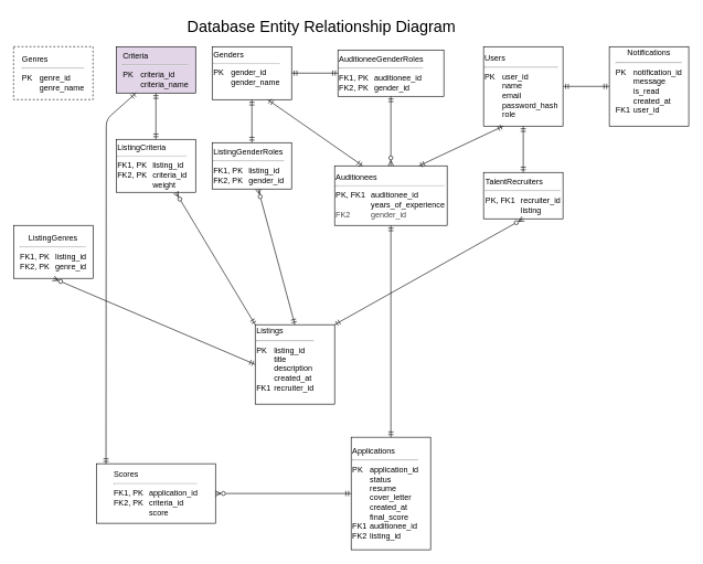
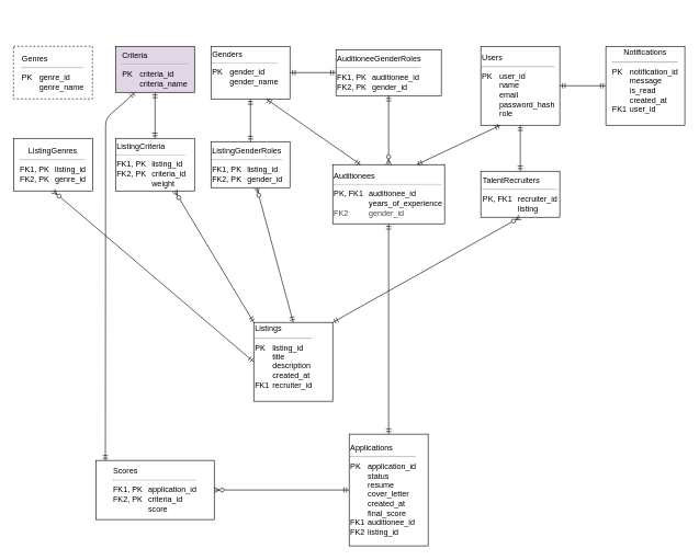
  <mxCell id="0" />
  <mxCell id="1" parent="0" />
- <mxCell id="2" value="&lt;font style=&quot;font-size: 24px;&quot;&gt;Database Entity Relationship Diagram&lt;/font&gt;" style="text;html=1;align=center;verticalAlign=middle;resizable=0;points=[];autosize=1;strokeColor=none;fillColor=none;" vertex="1" parent="1"><mxGeometry x="270" y="20" width="430" height="40" as="geometry" /></mxCell>
  <mxCell id="3" value="Genders&lt;div&gt;&lt;hr&gt;PK&lt;span style=&quot;white-space: pre;&quot;&gt;&#09;&lt;/span&gt;gender_id&lt;/div&gt;&lt;div&gt;&lt;span style=&quot;white-space: pre;&quot;&gt;&#09;&lt;/span&gt;gender_name&lt;/div&gt;&lt;div&gt;&lt;br&gt;&lt;/div&gt;" style="whiteSpace=wrap;html=1;align=left;" vertex="1" parent="1"><mxGeometry x="320" y="70" width="120" height="80" as="geometry" /></mxCell>
  <mxCell id="4" value="&lt;div style=&quot;text-align: left;&quot;&gt;&lt;span style=&quot;background-color: transparent;&quot;&gt;Genres&lt;/span&gt;&lt;/div&gt;&lt;div&gt;&lt;hr style=&quot;text-align: left;&quot;&gt;&lt;div style=&quot;text-align: left;&quot;&gt;&lt;span style=&quot;background-color: transparent;&quot;&gt;PK&lt;/span&gt;&lt;span style=&quot;background-color: transparent; white-space: pre;&quot;&gt;&#09;&lt;/span&gt;&lt;span style=&quot;background-color: transparent;&quot;&gt;genre_id&lt;/span&gt;&lt;/div&gt;&lt;/div&gt;&lt;div style=&quot;text-align: left;&quot;&gt;&lt;span style=&quot;white-space: pre;&quot;&gt;&#09;&lt;/span&gt;genre_name&lt;br&gt;&lt;/div&gt;" style="whiteSpace=wrap;html=1;dashed=1;" vertex="1" parent="1"><mxGeometry x="20" y="70" width="120" height="80" as="geometry" /></mxCell>
  <mxCell id="5" value="Users&lt;div&gt;&lt;hr&gt;PK&lt;span style=&quot;white-space: pre;&quot;&gt;&#09;&lt;/span&gt;user_id&lt;/div&gt;&lt;div&gt;&lt;span style=&quot;white-space: pre;&quot;&gt;&#09;&lt;/span&gt;name&lt;br&gt;&lt;/div&gt;&lt;div&gt;&lt;span style=&quot;white-space: pre;&quot;&gt;&#09;&lt;/span&gt;email&lt;br&gt;&lt;/div&gt;&lt;div&gt;&lt;span style=&quot;white-space: pre;&quot;&gt;&#09;&lt;/span&gt;password_hash&lt;br&gt;&lt;/div&gt;&lt;div&gt;&lt;span style=&quot;white-space: pre;&quot;&gt;&#09;&lt;/span&gt;role&lt;br&gt;&lt;/div&gt;" style="whiteSpace=wrap;html=1;align=left;" vertex="1" parent="1"><mxGeometry x="730" y="70" width="120" height="120" as="geometry" /></mxCell>
  <mxCell id="6" value="Auditionees&lt;div&gt;&lt;hr&gt;PK, FK1&lt;span style=&quot;white-space: pre;&quot;&gt;&#09;&lt;/span&gt;auditionee_id&lt;/div&gt;&lt;div&gt;&lt;span style=&quot;white-space: pre;&quot;&gt;&lt;span style=&quot;white-space: pre;&quot;&gt;&#09;&lt;/span&gt;&#09;&lt;/span&gt;years_of_experience&lt;br&gt;&lt;/div&gt;&lt;div&gt;&lt;font color=&quot;#484848&quot;&gt;FK2&lt;span style=&quot;white-space: pre;&quot;&gt;&#09;&lt;/span&gt;&lt;span style=&quot;white-space: pre;&quot;&gt;&#09;&lt;/span&gt;gender_id&lt;/font&gt;&lt;/div&gt;" style="whiteSpace=wrap;html=1;align=left;" vertex="1" parent="1"><mxGeometry x="505" y="250" width="170" height="90" as="geometry" /></mxCell>
  <mxCell id="7" value="&lt;div style=&quot;text-align: left;&quot;&gt;&lt;span style=&quot;background-color: transparent;&quot;&gt;TalentRecruiters&lt;/span&gt;&lt;/div&gt;&lt;div&gt;&lt;hr style=&quot;text-align: left;&quot;&gt;&lt;div style=&quot;text-align: left;&quot;&gt;&lt;span style=&quot;background-color: transparent;&quot;&gt;PK, FK1&lt;/span&gt;&lt;span style=&quot;background-color: transparent; white-space: pre;&quot;&gt;&#09;&lt;/span&gt;&lt;span style=&quot;background-color: transparent;&quot;&gt;recruiter_id&lt;/span&gt;&lt;/div&gt;&lt;/div&gt;&lt;div style=&quot;text-align: left;&quot;&gt;&lt;span style=&quot;white-space: pre;&quot;&gt;&#09;&lt;/span&gt;&lt;span style=&quot;white-space: pre;&quot;&gt;&#09;&lt;/span&gt;listing&lt;br&gt;&lt;/div&gt;" style="whiteSpace=wrap;html=1;" vertex="1" parent="1"><mxGeometry x="730" y="260" width="120" height="70" as="geometry" /></mxCell>
  <mxCell id="8" value="Listings&lt;div&gt;&lt;hr&gt;PK&lt;span style=&quot;white-space: pre;&quot;&gt;&#09;&lt;/span&gt;listing_id&lt;/div&gt;&lt;div&gt;&lt;span style=&quot;white-space: pre;&quot;&gt;&#09;&lt;/span&gt;title&lt;br&gt;&lt;/div&gt;&lt;div&gt;&lt;span style=&quot;white-space: pre;&quot;&gt;&#09;&lt;/span&gt;description&lt;br&gt;&lt;/div&gt;&lt;div&gt;&lt;span style=&quot;white-space: pre;&quot;&gt;&#09;&lt;/span&gt;created_at&lt;br&gt;&lt;/div&gt;&lt;div&gt;FK1&lt;span style=&quot;white-space: pre;&quot;&gt;&#09;&lt;/span&gt;recruiter_id&lt;/div&gt;&lt;div&gt;&lt;br&gt;&lt;/div&gt;" style="whiteSpace=wrap;html=1;align=left;" vertex="1" parent="1"><mxGeometry x="385" y="490" width="120" height="120" as="geometry" /></mxCell>
  <mxCell id="9" value="AuditioneeGenderRoles&lt;div&gt;&lt;hr&gt;FK1, PK&lt;span style=&quot;white-space: pre;&quot;&gt;&#09;&lt;/span&gt;auditionee_id&lt;/div&gt;&lt;div&gt;FK2, PK&lt;span style=&quot;white-space: pre;&quot;&gt;&#09;&lt;/span&gt;gender_id&lt;/div&gt;" style="whiteSpace=wrap;html=1;align=left;" vertex="1" parent="1"><mxGeometry x="510" y="75" width="160" height="70" as="geometry" /></mxCell>
  <mxCell id="10" style="edgeStyle=none;html=1;entryX=0.5;entryY=0;entryDx=0;entryDy=0;startArrow=ERzeroToMany;startFill=0;endArrow=ERmandOne;endFill=0;" edge="1" parent="1" source="11" target="8"><mxGeometry relative="1" as="geometry" /></mxCell>
  <mxCell id="11" value="ListingGenderRoles&lt;div&gt;&lt;hr&gt;FK1, PK&lt;span style=&quot;white-space: pre;&quot;&gt;&#09;&lt;/span&gt;listing_id&lt;/div&gt;&lt;div&gt;FK2, PK&lt;span style=&quot;white-space: pre;&quot;&gt;&#09;&lt;/span&gt;gender_id&lt;/div&gt;" style="whiteSpace=wrap;html=1;align=left;" vertex="1" parent="1"><mxGeometry x="320" y="215" width="120" height="70" as="geometry" /></mxCell>
- <mxCell id="12" value="ListingGenres&lt;div&gt;&lt;hr&gt;FK1, PK&lt;span style=&quot;white-space: pre;&quot;&gt;&#09;&lt;/span&gt;listing_id&lt;/div&gt;&lt;div&gt;FK2, PK&lt;span style=&quot;white-space: pre;&quot;&gt;&#09;&lt;/span&gt;genre_id&lt;/div&gt;" style="whiteSpace=wrap;html=1;" vertex="1" parent="1"><mxGeometry x="20" y="340" width="120" height="80" as="geometry" /></mxCell>
+ <mxCell id="12" value="ListingGenres&lt;div&gt;&lt;hr&gt;FK1, PK&lt;span style=&quot;white-space: pre;&quot;&gt;&#09;&lt;/span&gt;listing_id&lt;/div&gt;&lt;div&gt;FK2, PK&lt;span style=&quot;white-space: pre;&quot;&gt;&#09;&lt;/span&gt;genre_id&lt;/div&gt;" style="whiteSpace=wrap;html=1;" vertex="1" parent="1"><mxGeometry x="20" y="210" width="120" height="80" as="geometry" /></mxCell>
  <mxCell id="13" value="&lt;div style=&quot;text-align: left;&quot;&gt;&lt;span style=&quot;background-color: transparent;&quot;&gt;Criteria&lt;/span&gt;&lt;/div&gt;&lt;div&gt;&lt;hr style=&quot;text-align: left;&quot;&gt;&lt;div style=&quot;text-align: left;&quot;&gt;&lt;span style=&quot;background-color: transparent;&quot;&gt;PK&lt;/span&gt;&lt;span style=&quot;background-color: transparent; white-space: pre;&quot;&gt;&#09;&lt;/span&gt;&lt;span style=&quot;background-color: transparent;&quot;&gt;criteria_id&lt;/span&gt;&lt;/div&gt;&lt;/div&gt;&lt;div style=&quot;text-align: left;&quot;&gt;&lt;span style=&quot;white-space: pre;&quot;&gt;&#09;&lt;/span&gt;criteria_name&lt;br&gt;&lt;/div&gt;" style="whiteSpace=wrap;html=1;fillColor=#e1d5e7;" vertex="1" parent="1"><mxGeometry x="175" y="70" width="120" height="70" as="geometry" /></mxCell>
  <mxCell id="14" value="ListingCriteria&lt;div&gt;&lt;hr&gt;FK1, PK&lt;span style=&quot;white-space: pre;&quot;&gt;&#09;&lt;/span&gt;listing_id&lt;/div&gt;&lt;div&gt;FK2, PK&lt;span style=&quot;white-space: pre;&quot;&gt;&#09;&lt;/span&gt;criteria_id&lt;/div&gt;&lt;div&gt;&lt;span style=&quot;white-space: pre;&quot;&gt;&#09;&lt;/span&gt;&lt;span style=&quot;white-space: pre;&quot;&gt;&#09;&lt;/span&gt;weight&lt;br&gt;&lt;/div&gt;" style="whiteSpace=wrap;html=1;align=left;" vertex="1" parent="1"><mxGeometry x="175" y="210" width="120" height="80" as="geometry" /></mxCell>
  <mxCell id="15" value="Applications&lt;div&gt;&lt;hr&gt;PK&lt;span style=&quot;white-space: pre;&quot;&gt;&#09;&lt;/span&gt;application_id&lt;/div&gt;&lt;div&gt;&lt;span style=&quot;white-space: pre;&quot;&gt;&#09;&lt;/span&gt;status&lt;br&gt;&lt;/div&gt;&lt;div&gt;&lt;span style=&quot;white-space: pre;&quot;&gt;&#09;&lt;/span&gt;resume&lt;br&gt;&lt;/div&gt;&lt;div&gt;&lt;span style=&quot;white-space: pre;&quot;&gt;&#09;&lt;/span&gt;cover_letter&lt;br&gt;&lt;/div&gt;&lt;div&gt;&lt;span style=&quot;white-space: pre;&quot;&gt;&#09;&lt;/span&gt;created_at&lt;br&gt;&lt;/div&gt;&lt;div&gt;&lt;span style=&quot;white-space: pre;&quot;&gt;&#09;&lt;/span&gt;final_score&lt;br&gt;&lt;/div&gt;&lt;div&gt;FK1&lt;span style=&quot;white-space: pre;&quot;&gt;&#09;&lt;/span&gt;auditionee_id&lt;/div&gt;&lt;div&gt;FK2&lt;span style=&quot;white-space: pre;&quot;&gt;&#09;&lt;/span&gt;listing_id&lt;/div&gt;" style="whiteSpace=wrap;html=1;align=left;" vertex="1" parent="1"><mxGeometry x="530" y="660" width="120" height="170" as="geometry" /></mxCell>
  <mxCell id="16" value="&lt;div style=&quot;text-align: left;&quot;&gt;&lt;span style=&quot;background-color: transparent;&quot;&gt;Scores&lt;/span&gt;&lt;/div&gt;&lt;div&gt;&lt;hr style=&quot;text-align: left;&quot;&gt;&lt;div style=&quot;text-align: left;&quot;&gt;&lt;span style=&quot;background-color: transparent;&quot;&gt;FK1, PK&lt;/span&gt;&lt;span style=&quot;background-color: transparent; white-space: pre;&quot;&gt;&#09;&lt;/span&gt;&lt;span style=&quot;background-color: transparent;&quot;&gt;application_id&lt;/span&gt;&lt;/div&gt;&lt;/div&gt;&lt;div style=&quot;text-align: left;&quot;&gt;FK2, PK&lt;span style=&quot;white-space: pre;&quot;&gt;&#09;&lt;/span&gt;criteria_id&lt;/div&gt;&lt;div style=&quot;text-align: left;&quot;&gt;&lt;span style=&quot;white-space: pre;&quot;&gt;&#09;&lt;/span&gt;&lt;span style=&quot;white-space: pre;&quot;&gt;&#09;&lt;/span&gt;score&lt;br&gt;&lt;/div&gt;" style="whiteSpace=wrap;html=1;" vertex="1" parent="1"><mxGeometry x="145" y="700" width="180" height="90" as="geometry" /></mxCell>
  <mxCell id="17" value="Notifications&lt;div&gt;&lt;hr&gt;PK&lt;span style=&quot;white-space: pre;&quot;&gt;&#09;&lt;/span&gt;notification_id&lt;/div&gt;&lt;div style=&quot;text-align: left;&quot;&gt;&lt;span style=&quot;white-space: pre;&quot;&gt;&#09;&lt;/span&gt;message&lt;br&gt;&lt;/div&gt;&lt;div style=&quot;text-align: left;&quot;&gt;&lt;span style=&quot;white-space: pre;&quot;&gt;&#09;&lt;/span&gt;is_read&lt;br&gt;&lt;/div&gt;&lt;div style=&quot;text-align: left;&quot;&gt;&lt;span style=&quot;white-space: pre;&quot;&gt;&#09;&lt;/span&gt;created_at&lt;br&gt;&lt;/div&gt;&lt;div style=&quot;text-align: left;&quot;&gt;FK1&lt;span style=&quot;white-space: pre;&quot;&gt;&#09;&lt;/span&gt;user_id&lt;/div&gt;&lt;div style=&quot;text-align: left;&quot;&gt;&lt;br&gt;&lt;/div&gt;" style="whiteSpace=wrap;html=1;" vertex="1" parent="1"><mxGeometry x="920" y="70" width="120" height="120" as="geometry" /></mxCell>
  <mxCell id="18" style="edgeStyle=none;html=1;entryX=0;entryY=0;entryDx=0;entryDy=0;startArrow=ERzeroToMany;startFill=0;endArrow=ERmandOne;endFill=0;exitX=0.75;exitY=1;exitDx=0;exitDy=0;" edge="1" parent="1" source="14" target="8"><mxGeometry relative="1" as="geometry"><mxPoint x="412" y="290" as="sourcePoint" /><mxPoint x="455" y="500" as="targetPoint" /></mxGeometry></mxCell>
  <mxCell id="19" style="edgeStyle=none;html=1;entryX=0;entryY=0.5;entryDx=0;entryDy=0;startArrow=ERzeroToMany;startFill=0;endArrow=ERmandOne;endFill=0;exitX=0.5;exitY=1;exitDx=0;exitDy=0;" edge="1" parent="1" source="12" target="8"><mxGeometry relative="1" as="geometry"><mxPoint x="422" y="300" as="sourcePoint" /><mxPoint x="465" y="510" as="targetPoint" /></mxGeometry></mxCell>
  <mxCell id="20" style="edgeStyle=none;html=1;entryX=1;entryY=0;entryDx=0;entryDy=0;startArrow=ERzeroToMany;startFill=0;endArrow=ERmandOne;endFill=0;exitX=0.5;exitY=1;exitDx=0;exitDy=0;" edge="1" parent="1" source="7" target="8"><mxGeometry relative="1" as="geometry"><mxPoint x="432" y="310" as="sourcePoint" /><mxPoint x="475" y="520" as="targetPoint" /></mxGeometry></mxCell>
  <mxCell id="21" style="edgeStyle=none;html=1;entryX=0.5;entryY=0;entryDx=0;entryDy=0;startArrow=ERmandOne;startFill=0;endArrow=ERmandOne;endFill=0;exitX=0.5;exitY=1;exitDx=0;exitDy=0;" edge="1" parent="1" source="13" target="14"><mxGeometry relative="1" as="geometry"><mxPoint x="262" y="160" as="sourcePoint" /><mxPoint x="305" y="370" as="targetPoint" /></mxGeometry></mxCell>
  <mxCell id="22" style="edgeStyle=none;html=1;entryX=0.5;entryY=0;entryDx=0;entryDy=0;startArrow=ERmandOne;startFill=0;endArrow=ERmandOne;endFill=0;exitX=0.5;exitY=1;exitDx=0;exitDy=0;" edge="1" parent="1" source="3" target="11"><mxGeometry relative="1" as="geometry"><mxPoint x="330" y="135" as="sourcePoint" /><mxPoint x="330" y="205" as="targetPoint" /></mxGeometry></mxCell>
  <mxCell id="23" style="edgeStyle=none;html=1;entryX=1;entryY=0.5;entryDx=0;entryDy=0;startArrow=ERmandOne;startFill=0;endArrow=ERmandOne;endFill=0;exitX=0;exitY=0.5;exitDx=0;exitDy=0;" edge="1" parent="1" source="9" target="3"><mxGeometry relative="1" as="geometry"><mxPoint x="489.17" y="130" as="sourcePoint" /><mxPoint x="489.17" y="200" as="targetPoint" /></mxGeometry></mxCell>
  <mxCell id="24" style="edgeStyle=none;html=1;entryX=0.5;entryY=0;entryDx=0;entryDy=0;startArrow=ERmandOne;startFill=0;endArrow=ERzeroToMany;endFill=0;exitX=0.5;exitY=1;exitDx=0;exitDy=0;" edge="1" parent="1" source="9" target="6"><mxGeometry relative="1" as="geometry"><mxPoint x="380" y="120" as="sourcePoint" /><mxPoint x="380" y="190" as="targetPoint" /></mxGeometry></mxCell>
  <mxCell id="25" style="edgeStyle=none;html=1;entryX=0.7;entryY=1.002;entryDx=0;entryDy=0;startArrow=ERmandOne;startFill=0;endArrow=ERmandOne;endFill=0;exitX=0.25;exitY=0;exitDx=0;exitDy=0;entryPerimeter=0;" edge="1" parent="1" source="6" target="3"><mxGeometry relative="1" as="geometry"><mxPoint x="640" y="120" as="sourcePoint" /><mxPoint x="570" y="120" as="targetPoint" /></mxGeometry></mxCell>
  <mxCell id="26" style="edgeStyle=none;html=1;entryX=0.25;entryY=1;entryDx=0;entryDy=0;startArrow=ERmandOne;startFill=0;endArrow=ERmandOne;endFill=0;exitX=0.75;exitY=0;exitDx=0;exitDy=0;" edge="1" parent="1" source="6" target="5"><mxGeometry relative="1" as="geometry"><mxPoint x="558" y="260" as="sourcePoint" /><mxPoint x="414" y="160" as="targetPoint" /></mxGeometry></mxCell>
  <mxCell id="27" style="edgeStyle=none;html=1;entryX=0.5;entryY=1;entryDx=0;entryDy=0;startArrow=ERmandOne;startFill=0;endArrow=ERmandOne;endFill=0;exitX=0.5;exitY=0;exitDx=0;exitDy=0;" edge="1" parent="1" source="7" target="5"><mxGeometry relative="1" as="geometry"><mxPoint x="643" y="260" as="sourcePoint" /><mxPoint x="800" y="200" as="targetPoint" /></mxGeometry></mxCell>
  <mxCell id="28" style="edgeStyle=none;html=1;entryX=0;entryY=0.5;entryDx=0;entryDy=0;startArrow=ERmandOne;startFill=0;endArrow=ERmandOne;endFill=0;exitX=1;exitY=0.5;exitDx=0;exitDy=0;" edge="1" parent="1" source="5" target="17"><mxGeometry relative="1" as="geometry"><mxPoint x="653" y="270" as="sourcePoint" /><mxPoint x="810" y="210" as="targetPoint" /></mxGeometry></mxCell>
  <mxCell id="29" style="edgeStyle=none;html=1;startArrow=ERmandOne;startFill=0;endArrow=ERmandOne;endFill=0;entryX=0.25;entryY=1;entryDx=0;entryDy=0;exitX=0.081;exitY=0.006;exitDx=0;exitDy=0;exitPerimeter=0;" edge="1" parent="1" source="16" target="13"><mxGeometry relative="1" as="geometry"><mxPoint x="160" y="690" as="sourcePoint" /><mxPoint x="160" y="170" as="targetPoint" /><Array as="points"><mxPoint x="160" y="180" /></Array></mxGeometry></mxCell>
  <mxCell id="30" style="edgeStyle=none;html=1;startArrow=ERzeroToMany;startFill=0;endArrow=ERmandOne;endFill=0;exitX=1;exitY=0.5;exitDx=0;exitDy=0;entryX=0;entryY=0.5;entryDx=0;entryDy=0;" edge="1" parent="1" source="16" target="15"><mxGeometry relative="1" as="geometry"><mxPoint x="360" y="840" as="sourcePoint" /><mxPoint x="360" y="430" as="targetPoint" /></mxGeometry></mxCell>
  <mxCell id="31" style="edgeStyle=none;html=1;startArrow=ERmandOne;startFill=0;endArrow=ERmandOne;endFill=0;exitX=0.5;exitY=0;exitDx=0;exitDy=0;entryX=0.5;entryY=1;entryDx=0;entryDy=0;" edge="1" parent="1" source="15" target="6"><mxGeometry relative="1" as="geometry"><mxPoint x="255" y="720" as="sourcePoint" /><mxPoint x="255" y="310" as="targetPoint" /></mxGeometry></mxCell>
